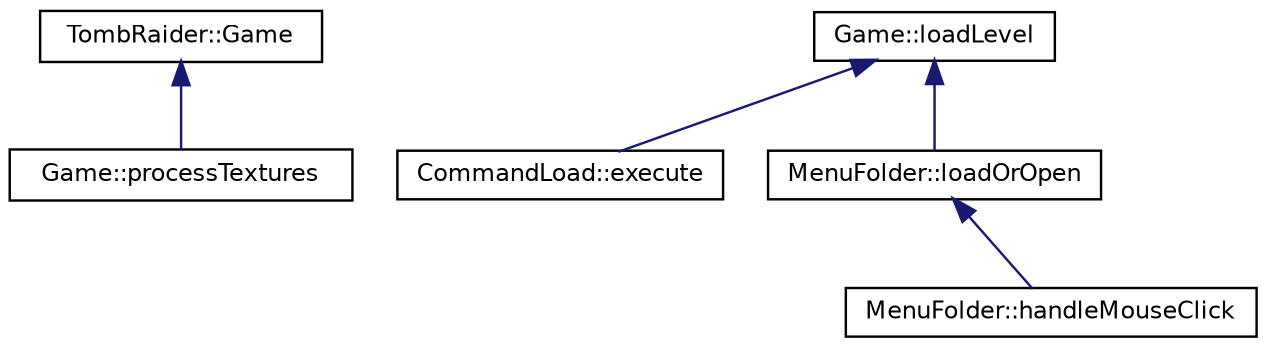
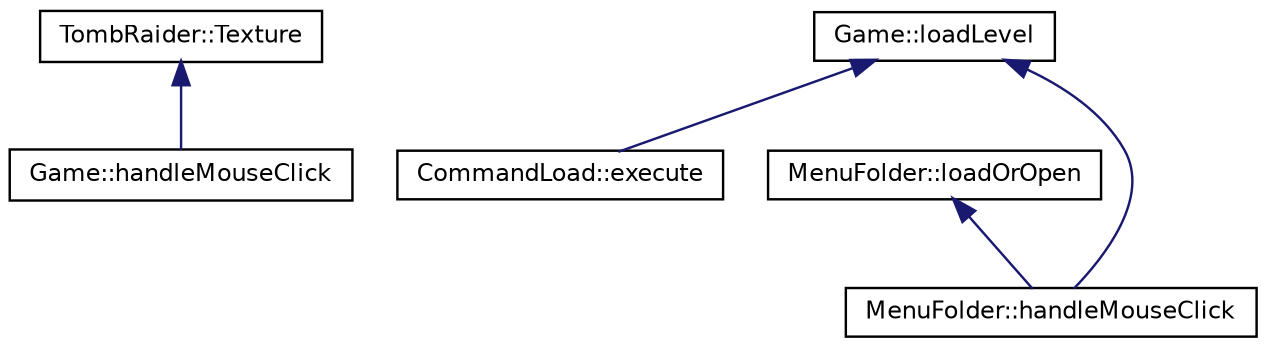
  digraph {
    rankdir=TB
    node [color=black fillcolor=white fontname=Helvetica fontsize=10 shape=record style=filled]
    edge [color=midnightblue dir=back fontname=Helvetica fontsize=10 labelfontname=Helvetica labelfontsize=10 style=solid]
-   n1 [height=0.2 label="TombRaider::Game" width=0.4]
-   n2 [height=0.2 label="Game::processTextures" width=0.4]
+   n1 [height=0.2 label="TombRaider::Texture" width=0.4]
+   n2 [height=0.2 label="Game::handleMouseClick" width=0.4]
    n3 [height=0.2 label="Game::loadLevel" width=0.4]
    n4 [height=0.2 label="CommandLoad::execute" width=0.4]
    n5 [height=0.2 label="MenuFolder::loadOrOpen" width=0.4]
    n6 [height=0.2 label="MenuFolder::handleMouseClick" width=0.4]
    n1 -> n2
    n3 -> n4
-   n3 -> n5
+   n3 -> n6
    n5 -> n6
  }
